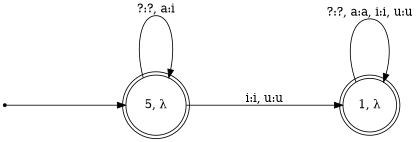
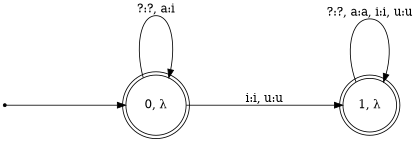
  digraph {
    nodesep=1
    rankdir=LR
    ranksep=2
    fontname="DejaVu Serif"
    node [shape=doublecircle fontname="DejaVu Serif"]
    edge [fontname="DejaVu Serif"]
    start [shape=point]
-   "0, λ" [label="5, λ"]
+   "0, λ"
    "1, λ"
    start -> "0, λ"
    "0, λ" -> "0, λ" [label="?:?, a:i"]
    "0, λ" -> "1, λ" [label="i:i, u:u"]
    "1, λ" -> "1, λ" [label="?:?, a:a, i:i, u:u"]
  }
